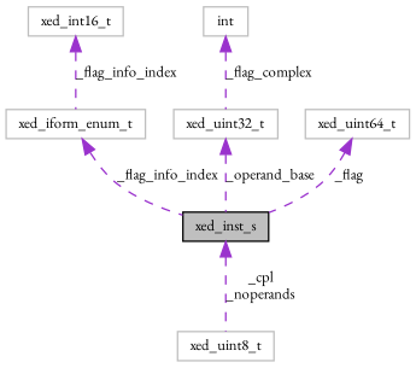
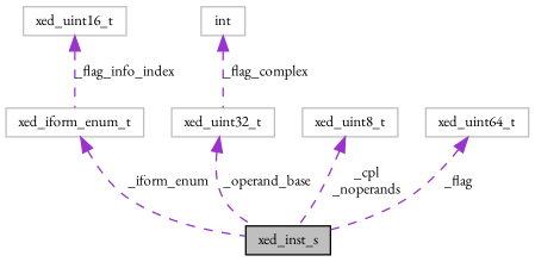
  digraph {
    fontname="EB Garamond"
    node [color=grey75 fontname="EB Garamond" fontsize=10 shape=record]
    edge [color=darkorchid3 dir=back fontname="EB Garamond" fontsize=10 labelfontname=FreeSans labelfontsize=10 style=dashed]
    n1 [color=black fillcolor=grey75 fontcolor=black height=0.2 label=xed_inst_s style=filled width=0.4]
-   n2 [height=0.2 label=xed_int16_t width=0.4]
+   n2 [height=0.2 label=xed_uint16_t width=0.4]
    n3 [height=0.2 label=xed_iform_enum_t width=0.4]
    n4 [height=0.2 label=xed_uint32_t width=0.4]
    n5 [height=0.2 label=int width=0.4]
    n6 [height=0.2 label=xed_uint8_t width=0.4]
    n7 [height=0.2 label=xed_uint64_t width=0.4]
    n2 -> n3 [label=_flag_info_index]
-   n3 -> n1 [label=_flag_info_index]
+   n3 -> n1 [label=_iform_enum]
    n4 -> n1 [label=_operand_base]
    n5 -> n4 [label=_flag_complex]
-   n1 -> n6 [label="_cpl\n_noperands"]
+   n6 -> n1 [label="_cpl\n_noperands"]
    n7 -> n1 [label=_flag]
  }
